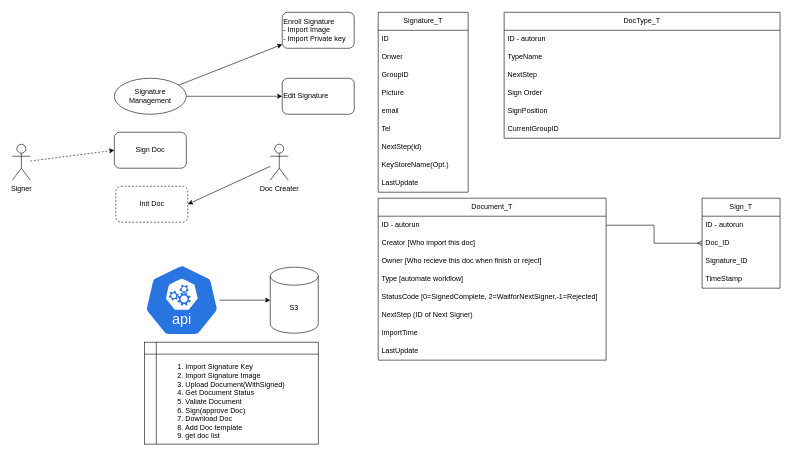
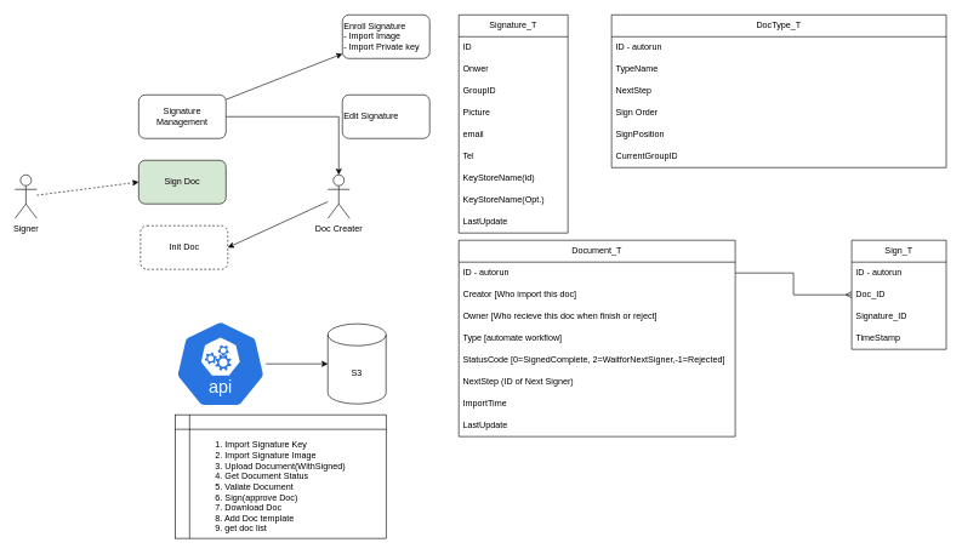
  <mxCell id="0" />
  <mxCell id="1" parent="0" />
  <mxCell id="2" value="S3" style="shape=cylinder3;whiteSpace=wrap;html=1;boundedLbl=1;backgroundOutline=1;size=15;" parent="1" vertex="1"><mxGeometry x="450" y="445" width="80" height="110" as="geometry" /></mxCell>
  <mxCell id="3" style="edgeStyle=orthogonalEdgeStyle;rounded=0;orthogonalLoop=1;jettySize=auto;html=1;" parent="1" source="4" target="2" edge="1"><mxGeometry relative="1" as="geometry" /></mxCell>
  <mxCell id="4" value="" style="aspect=fixed;sketch=0;html=1;dashed=0;whitespace=wrap;fillColor=#2875E2;strokeColor=#ffffff;points=[[0.005,0.63,0],[0.1,0.2,0],[0.9,0.2,0],[0.5,0,0],[0.995,0.63,0],[0.72,0.99,0],[0.5,1,0],[0.28,0.99,0]];shape=mxgraph.kubernetes.icon2;kubernetesLabel=1;prIcon=api" parent="1" vertex="1"><mxGeometry x="240" y="440" width="125" height="120" as="geometry" /></mxCell>
  <mxCell id="5" style="rounded=0;orthogonalLoop=1;jettySize=auto;html=1;entryX=0;entryY=0.5;entryDx=0;entryDy=0;dashed=1;" parent="1" source="6" target="13" edge="1"><mxGeometry relative="1" as="geometry" /></mxCell>
  <mxCell id="6" value="Signer" style="shape=umlActor;verticalLabelPosition=bottom;verticalAlign=top;html=1;outlineConnect=0;" parent="1" vertex="1"><mxGeometry x="20" y="240" width="30" height="60" as="geometry" /></mxCell>
  <mxCell id="7" value="Init Doc" style="rounded=1;whiteSpace=wrap;html=1;dashed=1;" parent="1" vertex="1"><mxGeometry x="192.5" y="310" width="120" height="60" as="geometry" /></mxCell>
  <mxCell id="8" style="rounded=0;orthogonalLoop=1;jettySize=auto;html=1;entryX=1;entryY=0.5;entryDx=0;entryDy=0;" parent="1" source="9" target="7" edge="1"><mxGeometry relative="1" as="geometry" /></mxCell>
  <mxCell id="9" value="Doc Creater" style="shape=umlActor;verticalLabelPosition=bottom;verticalAlign=top;html=1;outlineConnect=0;" parent="1" vertex="1"><mxGeometry x="450" y="240" width="30" height="60" as="geometry" /></mxCell>
  <mxCell id="10" value="" style="rounded=0;orthogonalLoop=1;jettySize=auto;html=1;" parent="1" source="12" target="14" edge="1"><mxGeometry relative="1" as="geometry" /></mxCell>
- <mxCell id="11" style="edgeStyle=orthogonalEdgeStyle;rounded=0;orthogonalLoop=1;jettySize=auto;html=1;entryX=0;entryY=0.5;entryDx=0;entryDy=0;" parent="1" source="12" target="15" edge="1"><mxGeometry relative="1" as="geometry" /></mxCell>
- <mxCell id="12" value="Signature Management" style="ellipse;whiteSpace=wrap;html=1;" parent="1" vertex="1"><mxGeometry x="190" y="130" width="120" height="60" as="geometry" /></mxCell>
- <mxCell id="13" value="Sign Doc" style="rounded=1;whiteSpace=wrap;html=1;" parent="1" vertex="1"><mxGeometry x="190" y="220" width="120" height="60" as="geometry" /></mxCell>
+ <mxCell id="11" style="edgeStyle=orthogonalEdgeStyle;rounded=0;orthogonalLoop=1;jettySize=auto;html=1;" parent="1" source="12" target="9" edge="1"><mxGeometry relative="1" as="geometry" /></mxCell>
+ <mxCell id="12" value="Signature Management" style="rounded=1;whiteSpace=wrap;html=1;" parent="1" vertex="1"><mxGeometry x="190" y="130" width="120" height="60" as="geometry" /></mxCell>
+ <mxCell id="13" value="Sign Doc" style="rounded=1;whiteSpace=wrap;html=1;fillColor=#d5e8d4;" parent="1" vertex="1"><mxGeometry x="190" y="220" width="120" height="60" as="geometry" /></mxCell>
  <mxCell id="14" value="Enroll Signature&lt;br&gt;- Import Image&lt;br&gt;- Import Private key" style="whiteSpace=wrap;html=1;rounded=1;align=left;" parent="1" vertex="1"><mxGeometry x="470" y="20" width="120" height="60" as="geometry" /></mxCell>
  <mxCell id="15" value="Edit Signature" style="whiteSpace=wrap;html=1;rounded=1;align=left;" parent="1" vertex="1"><mxGeometry x="470" y="130" width="120" height="60" as="geometry" /></mxCell>
  <mxCell id="16" value="Signature_T" style="swimlane;fontStyle=0;childLayout=stackLayout;horizontal=1;startSize=30;horizontalStack=0;resizeParent=1;resizeParentMax=0;resizeLast=0;collapsible=1;marginBottom=0;whiteSpace=wrap;html=1;" parent="1" vertex="1"><mxGeometry x="630" y="20" width="150" height="300" as="geometry" /></mxCell>
  <mxCell id="17" value="ID" style="text;strokeColor=none;fillColor=none;align=left;verticalAlign=middle;spacingLeft=4;spacingRight=4;overflow=hidden;points=[[0,0.5],[1,0.5]];portConstraint=eastwest;rotatable=0;whiteSpace=wrap;html=1;" parent="16" vertex="1"><mxGeometry y="30" width="150" height="30" as="geometry" /></mxCell>
  <mxCell id="18" value="Onwer" style="text;strokeColor=none;fillColor=none;align=left;verticalAlign=middle;spacingLeft=4;spacingRight=4;overflow=hidden;points=[[0,0.5],[1,0.5]];portConstraint=eastwest;rotatable=0;whiteSpace=wrap;html=1;" parent="16" vertex="1"><mxGeometry y="60" width="150" height="30" as="geometry" /></mxCell>
  <mxCell id="19" value="GroupID" style="text;strokeColor=none;fillColor=none;align=left;verticalAlign=middle;spacingLeft=4;spacingRight=4;overflow=hidden;points=[[0,0.5],[1,0.5]];portConstraint=eastwest;rotatable=0;whiteSpace=wrap;html=1;" parent="16" vertex="1"><mxGeometry y="90" width="150" height="30" as="geometry" /></mxCell>
  <mxCell id="20" value="Picture" style="text;strokeColor=none;fillColor=none;align=left;verticalAlign=middle;spacingLeft=4;spacingRight=4;overflow=hidden;points=[[0,0.5],[1,0.5]];portConstraint=eastwest;rotatable=0;whiteSpace=wrap;html=1;" parent="16" vertex="1"><mxGeometry y="120" width="150" height="30" as="geometry" /></mxCell>
  <mxCell id="21" value="email" style="text;strokeColor=none;fillColor=none;align=left;verticalAlign=middle;spacingLeft=4;spacingRight=4;overflow=hidden;points=[[0,0.5],[1,0.5]];portConstraint=eastwest;rotatable=0;whiteSpace=wrap;html=1;" parent="16" vertex="1"><mxGeometry y="150" width="150" height="30" as="geometry" /></mxCell>
  <mxCell id="22" value="Tel" style="text;strokeColor=none;fillColor=none;align=left;verticalAlign=middle;spacingLeft=4;spacingRight=4;overflow=hidden;points=[[0,0.5],[1,0.5]];portConstraint=eastwest;rotatable=0;whiteSpace=wrap;html=1;" parent="16" vertex="1"><mxGeometry y="180" width="150" height="30" as="geometry" /></mxCell>
- <mxCell id="23" value="NextStep(id)" style="text;strokeColor=none;fillColor=none;align=left;verticalAlign=middle;spacingLeft=4;spacingRight=4;overflow=hidden;points=[[0,0.5],[1,0.5]];portConstraint=eastwest;rotatable=0;whiteSpace=wrap;html=1;" parent="16" vertex="1"><mxGeometry y="210" width="150" height="30" as="geometry" /></mxCell>
+ <mxCell id="23" value="KeyStoreName(id)" style="text;strokeColor=none;fillColor=none;align=left;verticalAlign=middle;spacingLeft=4;spacingRight=4;overflow=hidden;points=[[0,0.5],[1,0.5]];portConstraint=eastwest;rotatable=0;whiteSpace=wrap;html=1;" parent="16" vertex="1"><mxGeometry y="210" width="150" height="30" as="geometry" /></mxCell>
  <mxCell id="24" value="KeyStoreName(Opt.)" style="text;strokeColor=none;fillColor=none;align=left;verticalAlign=middle;spacingLeft=4;spacingRight=4;overflow=hidden;points=[[0,0.5],[1,0.5]];portConstraint=eastwest;rotatable=0;whiteSpace=wrap;html=1;" parent="16" vertex="1"><mxGeometry y="240" width="150" height="30" as="geometry" /></mxCell>
  <mxCell id="25" value="LastUpdate" style="text;strokeColor=none;fillColor=none;align=left;verticalAlign=middle;spacingLeft=4;spacingRight=4;overflow=hidden;points=[[0,0.5],[1,0.5]];portConstraint=eastwest;rotatable=0;whiteSpace=wrap;html=1;" parent="16" vertex="1"><mxGeometry y="270" width="150" height="30" as="geometry" /></mxCell>
  <mxCell id="26" value="Document_T" style="swimlane;fontStyle=0;childLayout=stackLayout;horizontal=1;startSize=30;horizontalStack=0;resizeParent=1;resizeParentMax=0;resizeLast=0;collapsible=1;marginBottom=0;whiteSpace=wrap;html=1;" parent="1" vertex="1"><mxGeometry x="630" y="330" width="380" height="270" as="geometry" /></mxCell>
  <mxCell id="27" value="ID - autorun" style="text;strokeColor=none;fillColor=none;align=left;verticalAlign=middle;spacingLeft=4;spacingRight=4;overflow=hidden;points=[[0,0.5],[1,0.5]];portConstraint=eastwest;rotatable=0;whiteSpace=wrap;html=1;" parent="26" vertex="1"><mxGeometry y="30" width="380" height="30" as="geometry" /></mxCell>
  <mxCell id="28" value="Creator [Who import this doc]" style="text;strokeColor=none;fillColor=none;align=left;verticalAlign=middle;spacingLeft=4;spacingRight=4;overflow=hidden;points=[[0,0.5],[1,0.5]];portConstraint=eastwest;rotatable=0;whiteSpace=wrap;html=1;" parent="26" vertex="1"><mxGeometry y="60" width="380" height="30" as="geometry" /></mxCell>
  <mxCell id="29" value="Owner [Who recieve this doc when finish or reject]" style="text;strokeColor=none;fillColor=none;align=left;verticalAlign=middle;spacingLeft=4;spacingRight=4;overflow=hidden;points=[[0,0.5],[1,0.5]];portConstraint=eastwest;rotatable=0;whiteSpace=wrap;html=1;" parent="26" vertex="1"><mxGeometry y="90" width="380" height="30" as="geometry" /></mxCell>
  <mxCell id="30" value="Type [automate workflow]&amp;nbsp;" style="text;strokeColor=none;fillColor=none;align=left;verticalAlign=middle;spacingLeft=4;spacingRight=4;overflow=hidden;points=[[0,0.5],[1,0.5]];portConstraint=eastwest;rotatable=0;whiteSpace=wrap;html=1;" parent="26" vertex="1"><mxGeometry y="120" width="380" height="30" as="geometry" /></mxCell>
  <mxCell id="31" value="StatusCode [0=SignedComplete, 2=WaitforNextSigner,-1=Rejected]" style="text;strokeColor=none;fillColor=none;align=left;verticalAlign=middle;spacingLeft=4;spacingRight=4;overflow=hidden;points=[[0,0.5],[1,0.5]];portConstraint=eastwest;rotatable=0;whiteSpace=wrap;html=1;" parent="26" vertex="1"><mxGeometry y="150" width="380" height="30" as="geometry" /></mxCell>
  <mxCell id="32" value="NextStep (ID of Next Signer)" style="text;strokeColor=none;fillColor=none;align=left;verticalAlign=middle;spacingLeft=4;spacingRight=4;overflow=hidden;points=[[0,0.5],[1,0.5]];portConstraint=eastwest;rotatable=0;whiteSpace=wrap;html=1;" parent="26" vertex="1"><mxGeometry y="180" width="380" height="30" as="geometry" /></mxCell>
  <mxCell id="33" value="ImportTime" style="text;strokeColor=none;fillColor=none;align=left;verticalAlign=middle;spacingLeft=4;spacingRight=4;overflow=hidden;points=[[0,0.5],[1,0.5]];portConstraint=eastwest;rotatable=0;whiteSpace=wrap;html=1;" parent="26" vertex="1"><mxGeometry y="210" width="380" height="30" as="geometry" /></mxCell>
  <mxCell id="34" value="LastUpdate" style="text;strokeColor=none;fillColor=none;align=left;verticalAlign=middle;spacingLeft=4;spacingRight=4;overflow=hidden;points=[[0,0.5],[1,0.5]];portConstraint=eastwest;rotatable=0;whiteSpace=wrap;html=1;" parent="26" vertex="1"><mxGeometry y="240" width="380" height="30" as="geometry" /></mxCell>
  <mxCell id="35" value="Sign_T" style="swimlane;fontStyle=0;childLayout=stackLayout;horizontal=1;startSize=30;horizontalStack=0;resizeParent=1;resizeParentMax=0;resizeLast=0;collapsible=1;marginBottom=0;whiteSpace=wrap;html=1;" parent="1" vertex="1"><mxGeometry x="1170" y="330" width="130" height="150" as="geometry" /></mxCell>
  <mxCell id="36" value="ID - autorun" style="text;strokeColor=none;fillColor=none;align=left;verticalAlign=middle;spacingLeft=4;spacingRight=4;overflow=hidden;points=[[0,0.5],[1,0.5]];portConstraint=eastwest;rotatable=0;whiteSpace=wrap;html=1;" parent="35" vertex="1"><mxGeometry y="30" width="130" height="30" as="geometry" /></mxCell>
  <mxCell id="37" value="Doc_ID" style="text;strokeColor=none;fillColor=none;align=left;verticalAlign=middle;spacingLeft=4;spacingRight=4;overflow=hidden;points=[[0,0.5],[1,0.5]];portConstraint=eastwest;rotatable=0;whiteSpace=wrap;html=1;" parent="35" vertex="1"><mxGeometry y="60" width="130" height="30" as="geometry" /></mxCell>
  <mxCell id="38" value="Signature_ID" style="text;strokeColor=none;fillColor=none;align=left;verticalAlign=middle;spacingLeft=4;spacingRight=4;overflow=hidden;points=[[0,0.5],[1,0.5]];portConstraint=eastwest;rotatable=0;whiteSpace=wrap;html=1;" parent="35" vertex="1"><mxGeometry y="90" width="130" height="30" as="geometry" /></mxCell>
  <mxCell id="39" value="TimeStamp" style="text;strokeColor=none;fillColor=none;align=left;verticalAlign=middle;spacingLeft=4;spacingRight=4;overflow=hidden;points=[[0,0.5],[1,0.5]];portConstraint=eastwest;rotatable=0;whiteSpace=wrap;html=1;" parent="35" vertex="1"><mxGeometry y="120" width="130" height="30" as="geometry" /></mxCell>
  <mxCell id="40" value="DocType_T" style="swimlane;fontStyle=0;childLayout=stackLayout;horizontal=1;startSize=30;horizontalStack=0;resizeParent=1;resizeParentMax=0;resizeLast=0;collapsible=1;marginBottom=0;whiteSpace=wrap;html=1;" parent="1" vertex="1"><mxGeometry x="840" y="20" width="460" height="210" as="geometry" /></mxCell>
  <mxCell id="41" value="ID - autorun" style="text;strokeColor=none;fillColor=none;align=left;verticalAlign=middle;spacingLeft=4;spacingRight=4;overflow=hidden;points=[[0,0.5],[1,0.5]];portConstraint=eastwest;rotatable=0;whiteSpace=wrap;html=1;" parent="40" vertex="1"><mxGeometry y="30" width="460" height="30" as="geometry" /></mxCell>
  <mxCell id="42" value="TypeName" style="text;strokeColor=none;fillColor=none;align=left;verticalAlign=middle;spacingLeft=4;spacingRight=4;overflow=hidden;points=[[0,0.5],[1,0.5]];portConstraint=eastwest;rotatable=0;whiteSpace=wrap;html=1;" parent="40" vertex="1"><mxGeometry y="60" width="460" height="30" as="geometry" /></mxCell>
  <mxCell id="43" value="NextStep" style="text;strokeColor=none;fillColor=none;align=left;verticalAlign=middle;spacingLeft=4;spacingRight=4;overflow=hidden;points=[[0,0.5],[1,0.5]];portConstraint=eastwest;rotatable=0;whiteSpace=wrap;html=1;" parent="40" vertex="1"><mxGeometry y="90" width="460" height="30" as="geometry" /></mxCell>
  <mxCell id="44" value="Sign Order" style="text;strokeColor=none;fillColor=none;align=left;verticalAlign=middle;spacingLeft=4;spacingRight=4;overflow=hidden;points=[[0,0.5],[1,0.5]];portConstraint=eastwest;rotatable=0;whiteSpace=wrap;html=1;" parent="40" vertex="1"><mxGeometry y="120" width="460" height="30" as="geometry" /></mxCell>
  <mxCell id="45" value="SignPosition" style="text;strokeColor=none;fillColor=none;align=left;verticalAlign=middle;spacingLeft=4;spacingRight=4;overflow=hidden;points=[[0,0.5],[1,0.5]];portConstraint=eastwest;rotatable=0;whiteSpace=wrap;html=1;" parent="40" vertex="1"><mxGeometry y="150" width="460" height="30" as="geometry" /></mxCell>
  <mxCell id="46" value="CurrentGroupID" style="text;strokeColor=none;fillColor=none;align=left;verticalAlign=middle;spacingLeft=4;spacingRight=4;overflow=hidden;points=[[0,0.5],[1,0.5]];portConstraint=eastwest;rotatable=0;whiteSpace=wrap;html=1;" parent="40" vertex="1"><mxGeometry y="180" width="460" height="30" as="geometry" /></mxCell>
  <mxCell id="47" value="&lt;div style=&quot;text-align: left;&quot;&gt;&lt;span style=&quot;background-color: initial;&quot;&gt;&lt;br&gt;&lt;/span&gt;&lt;/div&gt;&lt;div style=&quot;text-align: left;&quot;&gt;&lt;span style=&quot;background-color: initial;&quot;&gt;&lt;br&gt;&lt;/span&gt;&lt;/div&gt;&lt;div style=&quot;text-align: left;&quot;&gt;&lt;span style=&quot;background-color: initial;&quot;&gt;1. Import Signature Key&lt;/span&gt;&lt;/div&gt;&lt;div style=&quot;text-align: left;&quot;&gt;&lt;span style=&quot;background-color: initial;&quot;&gt;2. Import Signature Image&lt;/span&gt;&lt;/div&gt;&lt;div style=&quot;text-align: left;&quot;&gt;&lt;span style=&quot;background-color: initial;&quot;&gt;3. Upload Document(WithSigned)&lt;/span&gt;&lt;/div&gt;&lt;div style=&quot;text-align: left;&quot;&gt;&lt;span style=&quot;background-color: initial;&quot;&gt;4. Get Document Status&lt;/span&gt;&lt;/div&gt;&lt;div style=&quot;text-align: left;&quot;&gt;&lt;span style=&quot;background-color: initial;&quot;&gt;5. Valiate Document&lt;/span&gt;&lt;/div&gt;&lt;div style=&quot;text-align: left;&quot;&gt;&lt;span style=&quot;background-color: initial;&quot;&gt;6. Sign(approve Doc)&lt;/span&gt;&lt;/div&gt;&lt;div style=&quot;text-align: left;&quot;&gt;&lt;span style=&quot;background-color: initial;&quot;&gt;7. Download Doc&lt;/span&gt;&lt;/div&gt;&lt;div style=&quot;text-align: left;&quot;&gt;&lt;span style=&quot;background-color: initial;&quot;&gt;8. Add Doc template&lt;br&gt;9. get doc list&lt;/span&gt;&lt;/div&gt;" style="shape=internalStorage;whiteSpace=wrap;html=1;backgroundOutline=1;dx=20;dy=20;" parent="1" vertex="1"><mxGeometry x="240" y="570" width="290" height="170" as="geometry" /></mxCell>
  <mxCell id="48" style="edgeStyle=orthogonalEdgeStyle;rounded=0;orthogonalLoop=1;jettySize=auto;html=1;endArrow=ERmany;endFill=0;" parent="1" source="27" target="37" edge="1"><mxGeometry relative="1" as="geometry" /></mxCell>
